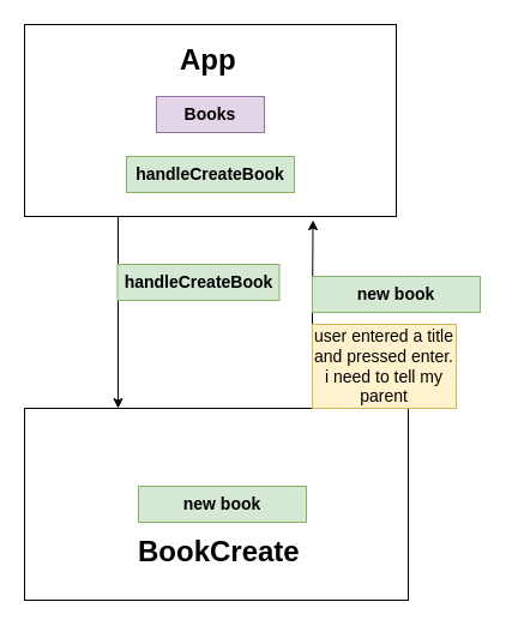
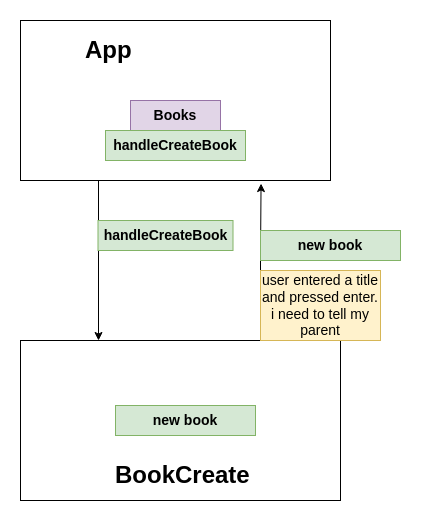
  <mxCell id="0" />
  <mxCell id="1" parent="0" />
  <mxCell id="2" style="edgeStyle=orthogonalEdgeStyle;rounded=0;orthogonalLoop=1;jettySize=auto;html=1;fontSize=14;" edge="1" parent="1"><mxGeometry relative="1" as="geometry"><mxPoint x="98" y="180" as="sourcePoint" /><mxPoint x="98" y="340" as="targetPoint" /></mxGeometry></mxCell>
  <mxCell id="3" value="" style="rounded=0;whiteSpace=wrap;html=1;" vertex="1" parent="1"><mxGeometry x="20" y="20" width="310" height="160" as="geometry" /></mxCell>
- <mxCell id="4" value="&lt;h1&gt;App&lt;/h1&gt;" style="text;html=1;strokeColor=none;fillColor=none;spacing=5;spacingTop=-20;whiteSpace=wrap;overflow=hidden;rounded=0;" vertex="1" parent="1"><mxGeometry x="145" y="30" width="60" height="40" as="geometry" /></mxCell>
- <mxCell id="5" value="&lt;b&gt;&lt;font style=&quot;font-size: 14px;&quot;&gt;Books&lt;/font&gt;&lt;/b&gt;" style="rounded=0;whiteSpace=wrap;html=1;fillColor=#e1d5e7;strokeColor=#9673a6;" vertex="1" parent="1"><mxGeometry x="130" y="80" width="90" height="30" as="geometry" /></mxCell>
+ <mxCell id="4" value="&lt;h1&gt;App&lt;/h1&gt;" style="text;html=1;strokeColor=none;fillColor=none;spacing=5;spacingTop=-20;whiteSpace=wrap;overflow=hidden;rounded=0;" vertex="1" parent="1"><mxGeometry x="80" y="30" width="60" height="40" as="geometry" /></mxCell>
+ <mxCell id="5" value="&lt;b&gt;&lt;font style=&quot;font-size: 14px;&quot;&gt;Books&lt;/font&gt;&lt;/b&gt;" style="rounded=0;whiteSpace=wrap;html=1;fillColor=#e1d5e7;strokeColor=#9673a6;" vertex="1" parent="1"><mxGeometry x="130" y="100" width="90" height="30" as="geometry" /></mxCell>
  <mxCell id="6" value="&lt;b&gt;&lt;font style=&quot;font-size: 14px;&quot;&gt;handleCreateBook&lt;/font&gt;&lt;/b&gt;" style="rounded=0;whiteSpace=wrap;html=1;fillColor=#d5e8d4;strokeColor=#82b366;" vertex="1" parent="1"><mxGeometry x="105" y="130" width="140" height="30" as="geometry" /></mxCell>
  <mxCell id="7" style="edgeStyle=orthogonalEdgeStyle;rounded=0;orthogonalLoop=1;jettySize=auto;html=1;exitX=0.75;exitY=0;exitDx=0;exitDy=0;entryX=0.776;entryY=1.019;entryDx=0;entryDy=0;fontSize=14;entryPerimeter=0;" edge="1" parent="1" source="8" target="3"><mxGeometry relative="1" as="geometry" /></mxCell>
  <mxCell id="8" value="" style="rounded=0;whiteSpace=wrap;html=1;fontSize=14;" vertex="1" parent="1"><mxGeometry x="20" y="340" width="320" height="160" as="geometry" /></mxCell>
  <mxCell id="9" value="&lt;b&gt;&lt;font style=&quot;font-size: 14px;&quot;&gt;new book&lt;/font&gt;&lt;/b&gt;" style="rounded=0;whiteSpace=wrap;html=1;fillColor=#d5e8d4;strokeColor=#82b366;" vertex="1" parent="1"><mxGeometry x="115" y="405" width="140" height="30" as="geometry" /></mxCell>
- <mxCell id="10" value="&lt;h1&gt;BookCreate&lt;/h1&gt;" style="text;html=1;strokeColor=none;fillColor=none;spacing=5;spacingTop=-20;whiteSpace=wrap;overflow=hidden;rounded=0;" vertex="1" parent="1"><mxGeometry x="110" y="440" width="150" height="40" as="geometry" /></mxCell>
+ <mxCell id="10" value="&lt;h1&gt;BookCreate&lt;/h1&gt;" style="text;html=1;strokeColor=none;fillColor=none;spacing=5;spacingTop=-20;whiteSpace=wrap;overflow=hidden;rounded=0;" vertex="1" parent="1"><mxGeometry x="110" y="455" width="150" height="40" as="geometry" /></mxCell>
  <mxCell id="11" value="&lt;b&gt;&lt;font style=&quot;font-size: 14px;&quot;&gt;handleCreateBook&lt;/font&gt;&lt;/b&gt;" style="rounded=0;whiteSpace=wrap;html=1;fillColor=#d5e8d4;strokeColor=#82b366;" vertex="1" parent="1"><mxGeometry x="97.5" y="220" width="135" height="30" as="geometry" /></mxCell>
  <mxCell id="12" value="user entered a title&lt;br&gt;and pressed enter. i need to tell my parent" style="rounded=0;whiteSpace=wrap;html=1;fontSize=14;fillColor=#fff2cc;strokeColor=#d6b656;" vertex="1" parent="1"><mxGeometry x="260" y="270" width="120" height="70" as="geometry" /></mxCell>
  <mxCell id="13" value="&lt;b&gt;&lt;font style=&quot;font-size: 14px;&quot;&gt;new book&lt;/font&gt;&lt;/b&gt;" style="rounded=0;whiteSpace=wrap;html=1;fillColor=#d5e8d4;strokeColor=#82b366;" vertex="1" parent="1"><mxGeometry x="260" y="230" width="140" height="30" as="geometry" /></mxCell>
